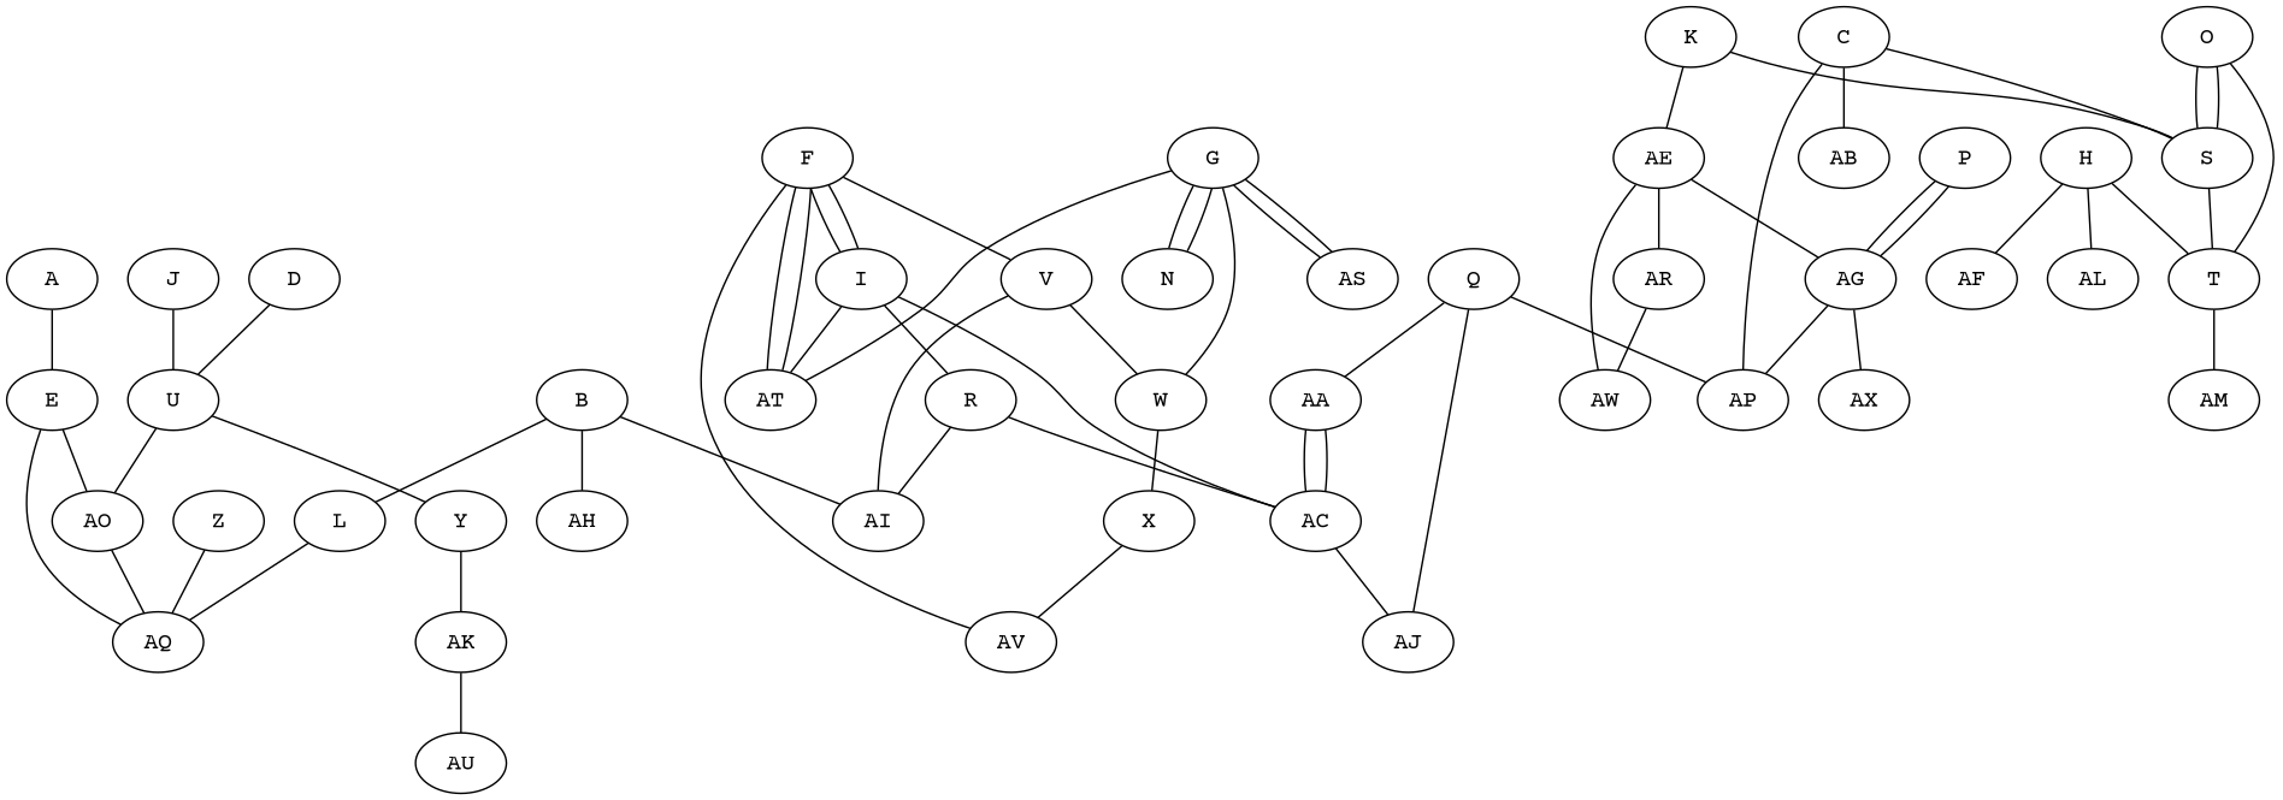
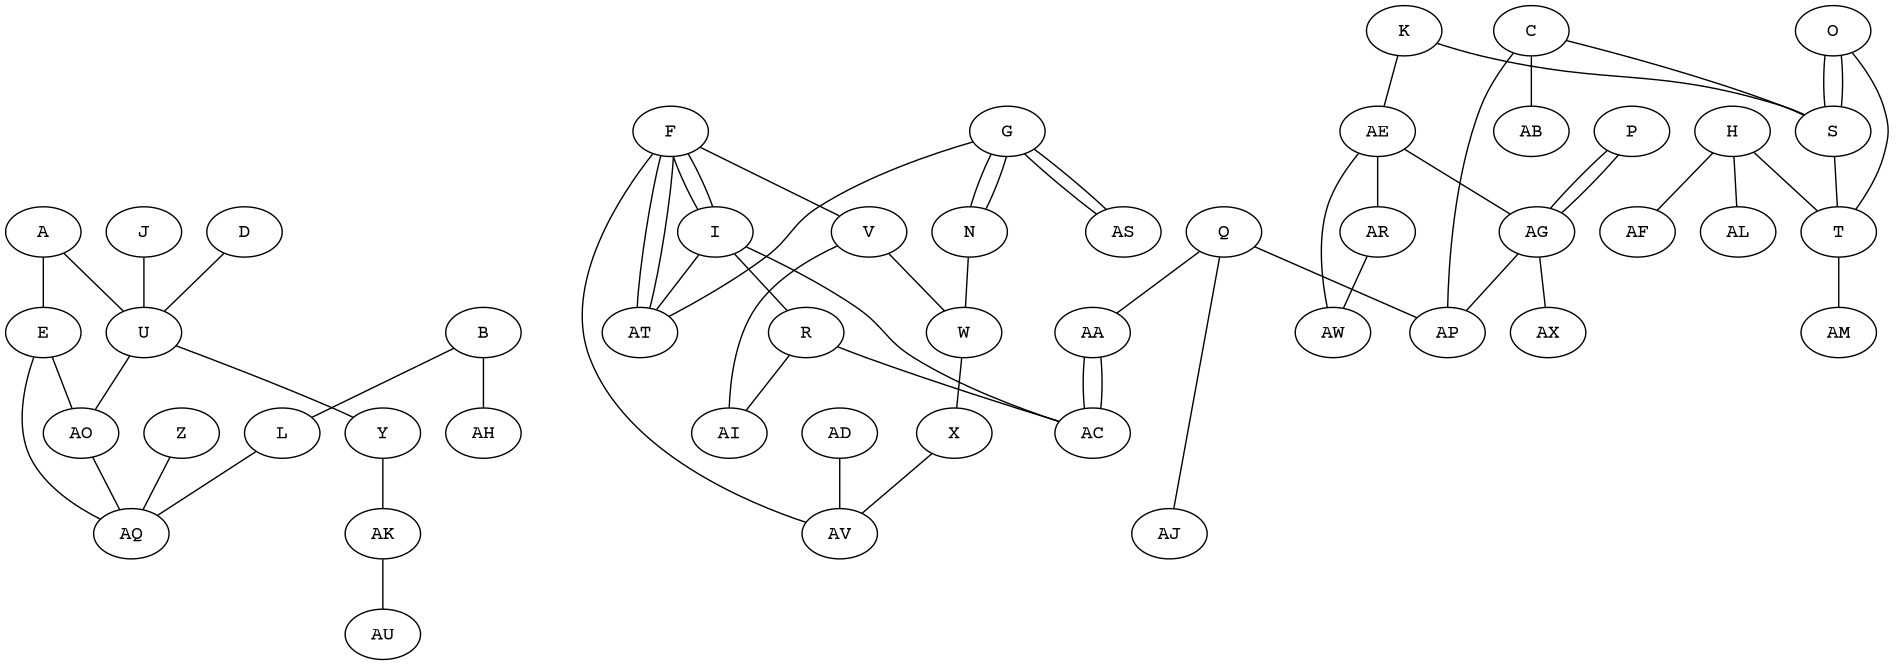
  graph {
    fontname="Courier Prime"
    node [fontname="Courier Prime"]
    edge [fontname="Courier Prime"]
    A
    E
    U
    AO
    AQ
    Y
    B
    L
    AH
    AI
    C
    S
    AB
    AP
    T
    D
    F
    I
    V
    AT
    AV
    R
    AC
    W
    G
    N
    AS
    H
    AF
    AL
    AM
    AJ
    J
    K
    AE
    AG
    AR
    AW
    AK
    AU
    X
    O
    P
    AX
    Q
    AA
    Z
+   AD
    A -- E
+   A -- U
    E -- AO
    E -- AQ
    U -- AO
    U -- Y
    AO -- AQ
    Y -- AK
    B -- L
    B -- AH
-   B -- AI
    L -- AQ
    C -- S
    C -- AB
    C -- AP
    S -- T
    T -- AM
    D -- U
    F -- I
    F -- I
    F -- V
    F -- AT
    F -- AT
    F -- AV
    I -- AT
    I -- R
    I -- AC
    V -- AI
    V -- W
    R -- AI
    R -- AC
-   AC -- AJ
    W -- X
    G -- AT
    G -- N
    G -- N
    G -- AS
    G -- AS
-   G -- W
+   N -- W
    H -- T
    H -- AF
    H -- AL
    J -- U
    K -- S
    K -- AE
    AE -- AG
    AE -- AR
    AE -- AW
    AG -- AP
    AG -- AX
    AR -- AW
    AK -- AU
    X -- AV
    O -- S
    O -- S
    O -- T
    P -- AG
    P -- AG
    Q -- AP
    Q -- AJ
    Q -- AA
    AA -- AC
    AA -- AC
    Z -- AQ
+   AD -- AV
  }
